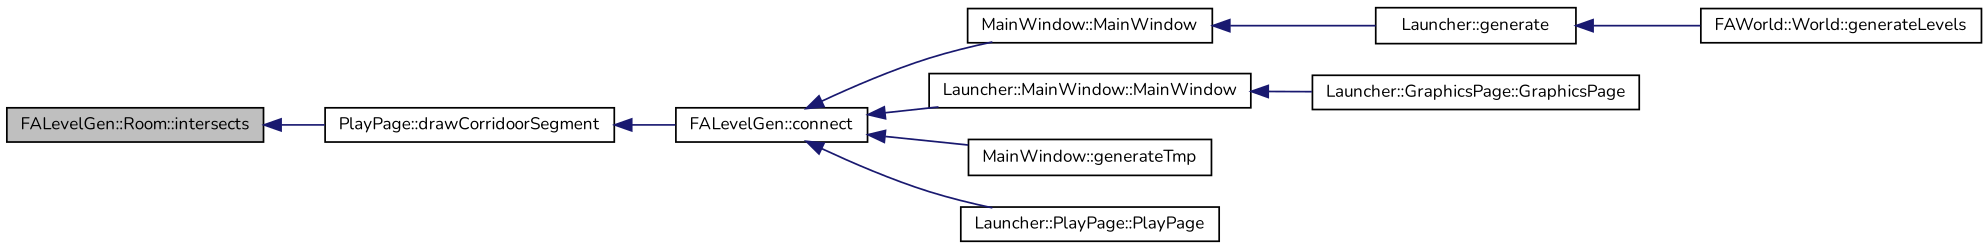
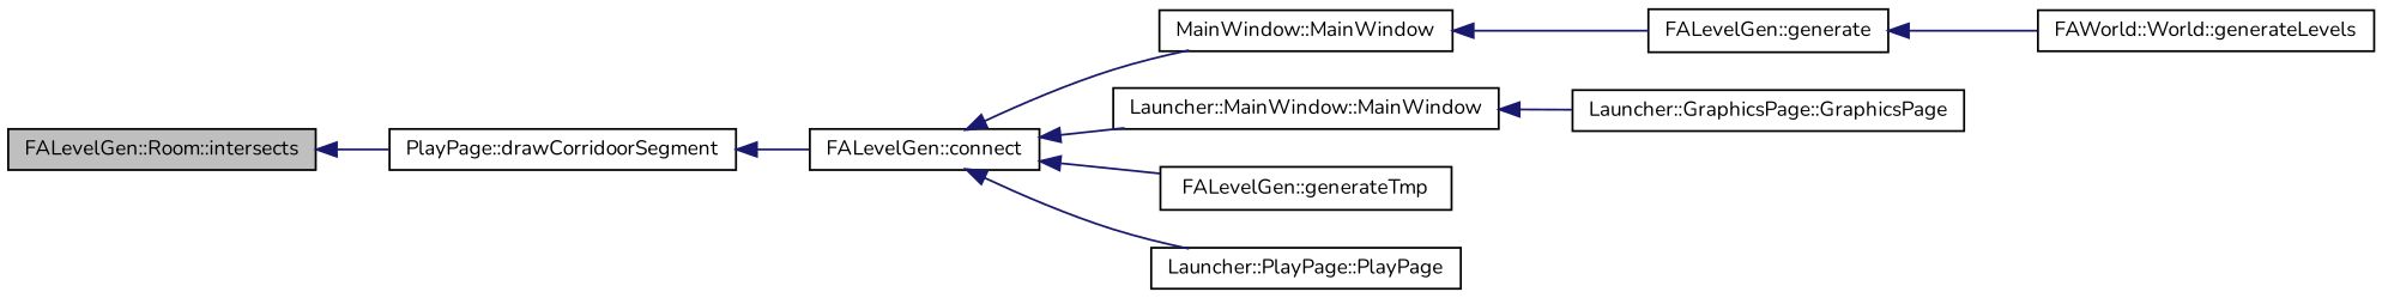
  digraph {
    fontname=Nunito
    rankdir=LR
    node [color=black fillcolor=white fontname=Nunito fontsize=10 shape=record style=filled]
    edge [color=midnightblue dir=back fontname=Nunito fontsize=10 labelfontname=Helvetica labelfontsize=10 style=solid]
    n1 [fillcolor=grey75 fontcolor=black height=0.2 label="FALevelGen::Room::intersects" width=0.4]
    n2 [height=0.2 label="PlayPage::drawCorridoorSegment" width=0.4]
    n3 [height=0.2 label="FALevelGen::connect" width=0.4]
    n4 [height=0.2 label="MainWindow::MainWindow" width=0.4]
    n5 [height=0.2 label="Launcher::MainWindow::MainWindow" width=0.4]
-   n6 [height=0.2 label="MainWindow::generateTmp" width=0.4]
+   n6 [height=0.2 label="FALevelGen::generateTmp" width=0.4]
    n7 [height=0.2 label="Launcher::PlayPage::PlayPage" width=0.4]
-   n8 [height=0.2 label="Launcher::generate" width=0.4]
+   n8 [height=0.2 label="FALevelGen::generate" width=0.4]
    n9 [height=0.2 label="Launcher::GraphicsPage::GraphicsPage" width=0.4]
    n10 [height=0.2 label="FAWorld::World::generateLevels" width=0.4]
    n1 -> n2
    n2 -> n3
    n3 -> n4
    n3 -> n5
    n3 -> n6
    n3 -> n7
    n4 -> n8
    n5 -> n9
    n8 -> n10
  }
